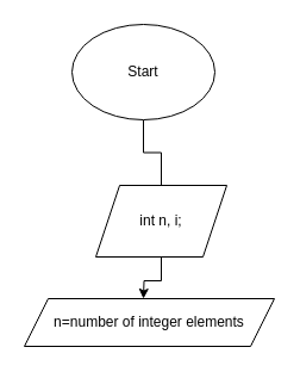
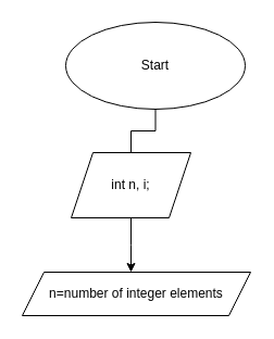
  <mxCell id="0" />
  <mxCell id="1" parent="0" />
  <mxCell id="2" value="" style="edgeStyle=orthogonalEdgeStyle;rounded=0;orthogonalLoop=1;jettySize=auto;html=1;endArrow=none;" edge="1" parent="1" source="3" target="5"><mxGeometry relative="1" as="geometry" /></mxCell>
- <mxCell id="3" value="Start" style="ellipse;whiteSpace=wrap;html=1;" vertex="1" parent="1"><mxGeometry x="60" y="20" width="120" height="80" as="geometry" /></mxCell>
+ <mxCell id="3" value="Start" style="ellipse;whiteSpace=wrap;html=1;" vertex="1" parent="1"><mxGeometry x="60" y="20" width="165" height="80" as="geometry" /></mxCell>
  <mxCell id="4" value="" style="edgeStyle=orthogonalEdgeStyle;rounded=0;orthogonalLoop=1;jettySize=auto;html=1;" edge="1" parent="1" source="5"><mxGeometry relative="1" as="geometry"><mxPoint x="120" y="250" as="targetPoint" /></mxGeometry></mxCell>
- <mxCell id="5" value="int n, i;" style="shape=parallelogram;perimeter=parallelogramPerimeter;whiteSpace=wrap;html=1;fixedSize=1;" vertex="1" parent="1"><mxGeometry x="80" y="155" width="110" height="60" as="geometry" /></mxCell>
+ <mxCell id="5" value="int n, i;" style="shape=parallelogram;perimeter=parallelogramPerimeter;whiteSpace=wrap;html=1;fixedSize=1;" vertex="1" parent="1"><mxGeometry x="65" y="140" width="110" height="60" as="geometry" /></mxCell>
  <mxCell id="6" value="n=number of integer elements" style="shape=parallelogram;perimeter=parallelogramPerimeter;whiteSpace=wrap;html=1;fixedSize=1;" vertex="1" parent="1"><mxGeometry x="20" y="250" width="210" height="40" as="geometry" /></mxCell>
